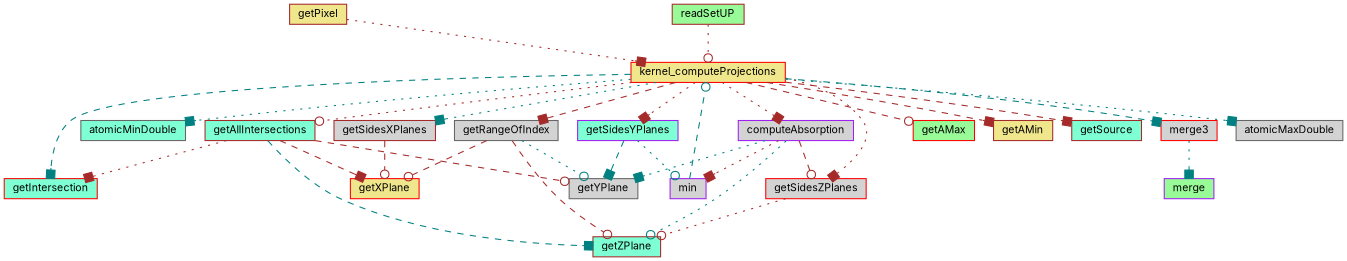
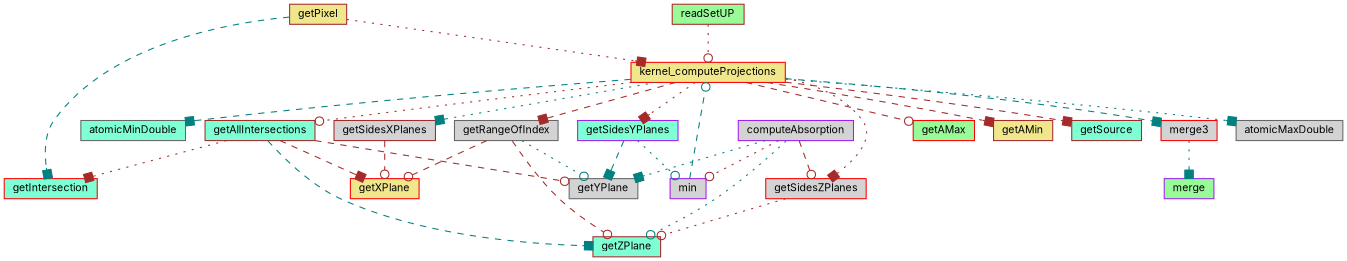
  digraph {
    fontname=Inter
    rankdir=TB
    node [color=brown fillcolor=lightgrey fontname=Inter fontsize=10 shape=box style=filled]
    edge [arrowhead=box color=brown fontname=Inter fontsize=10 labelfontname=Helvetica labelfontsize=10 style=dotted]
    n1 [fillcolor=palegreen fontcolor=black height=0.2 label=readSetUP width=0.4]
    n2 [color=red fillcolor=khaki height=0.2 label=kernel_computeProjections width=0.4]
    n3 [color=gray40 height=0.2 label=atomicMaxDouble width=0.4]
    n4 [color=gray40 fillcolor=aquamarine height=0.2 label=atomicMinDouble width=0.4]
    n5 [color=purple height=0.2 label=computeAbsorption width=0.4]
    n6 [fillcolor=aquamarine height=0.2 label=getAllIntersections width=0.4]
    n7 [color=red fillcolor=aquamarine height=0.2 label=getIntersection width=0.4]
    n8 [color=red fillcolor=palegreen height=0.2 label=getAMax width=0.4]
    n9 [fillcolor=khaki height=0.2 label=getAMin width=0.4]
    n10 [color=gray40 height=0.2 label=getRangeOfIndex width=0.4]
    n11 [height=0.2 label=getSidesXPlanes width=0.4]
    n12 [color=purple fillcolor=aquamarine height=0.2 label=getSidesYPlanes width=0.4]
    n13 [color=red height=0.2 label=getSidesZPlanes width=0.4]
    n14 [fillcolor=aquamarine height=0.2 label=getSource width=0.4]
    n15 [color=red height=0.2 label=merge3 width=0.4]
    n16 [color=gray40 height=0.2 label=getYPlane width=0.4]
    n17 [fillcolor=aquamarine height=0.2 label=getZPlane width=0.4]
    n18 [color=purple height=0.2 label=min width=0.4]
    n19 [color=red fillcolor=khaki height=0.2 label=getXPlane width=0.4]
    n20 [fillcolor=khaki height=0.2 label=getPixel width=0.4]
    n21 [color=purple fillcolor=palegreen height=0.2 label=merge width=0.4]
    n1 -> n2 [arrowhead=odot]
    n2 -> n3 [color=teal]
-   n2 -> n4 [color=teal]
-   n2 -> n5
+   n2 -> n4 [color=teal style=dashed]
    n2 -> n6 [arrowhead=odot]
-   n2 -> n7 [color=teal style=dashed]
+   n20 -> n7 [color=teal style=dashed]
    n2 -> n8 [arrowhead=odot style=dashed]
    n2 -> n9 [style=dashed]
    n2 -> n10 [style=dashed]
    n2 -> n11 [color=teal]
    n2 -> n12
    n2 -> n13
    n2 -> n14 [style=dashed]
    n2 -> n15 [color=teal style=dashed]
    n5 -> n13 [arrowhead=odot style=dashed]
    n5 -> n16 [color=teal]
    n5 -> n17 [arrowhead=odot color=teal]
-   n5 -> n18
+   n5 -> n18 [arrowhead=odot]
    n6 -> n7
    n6 -> n16 [arrowhead=odot style=dashed]
    n6 -> n17 [color=teal style=dashed]
    n6 -> n19 [style=dashed]
    n10 -> n16 [arrowhead=odot color=teal]
    n10 -> n17 [arrowhead=odot style=dashed]
    n10 -> n19 [arrowhead=odot style=dashed]
    n11 -> n19 [arrowhead=odot style=dashed]
    n12 -> n16 [color=teal style=dashed]
    n12 -> n18 [arrowhead=odot color=teal]
    n13 -> n17 [arrowhead=odot]
    n15 -> n21 [color=teal]
    n18 -> n2 [arrowhead=odot color=teal style=dashed]
    n20 -> n2
  }
